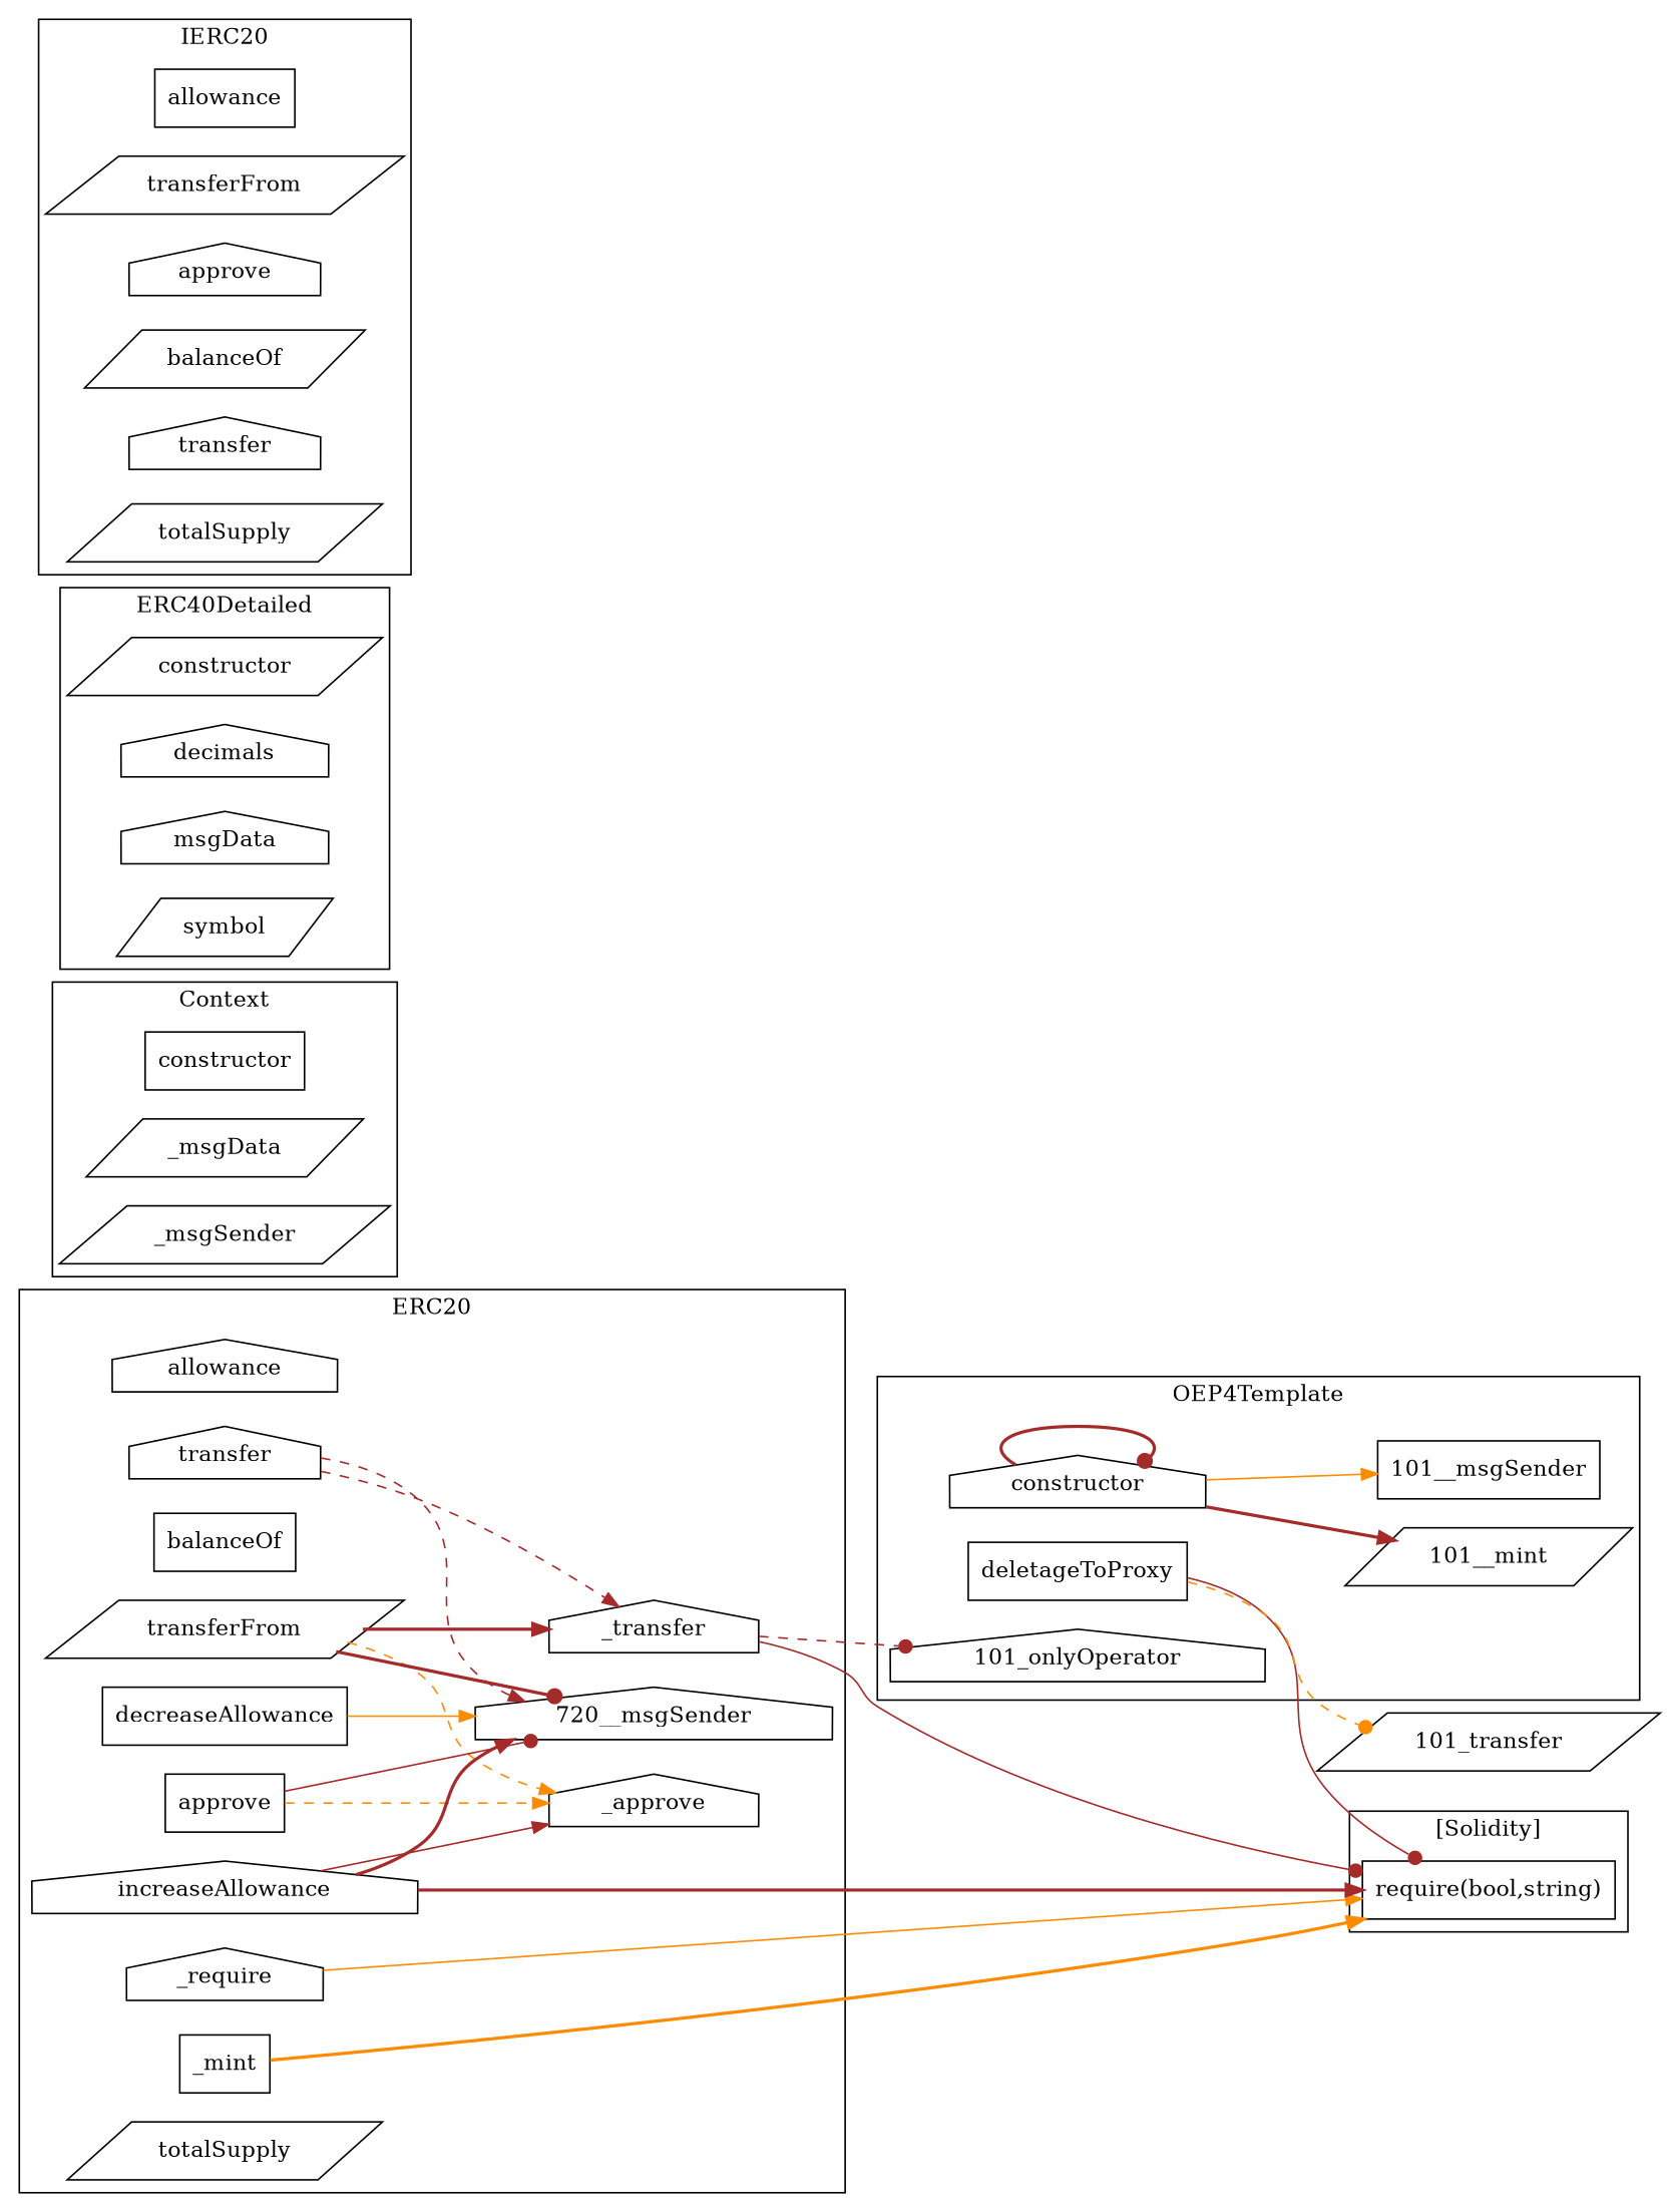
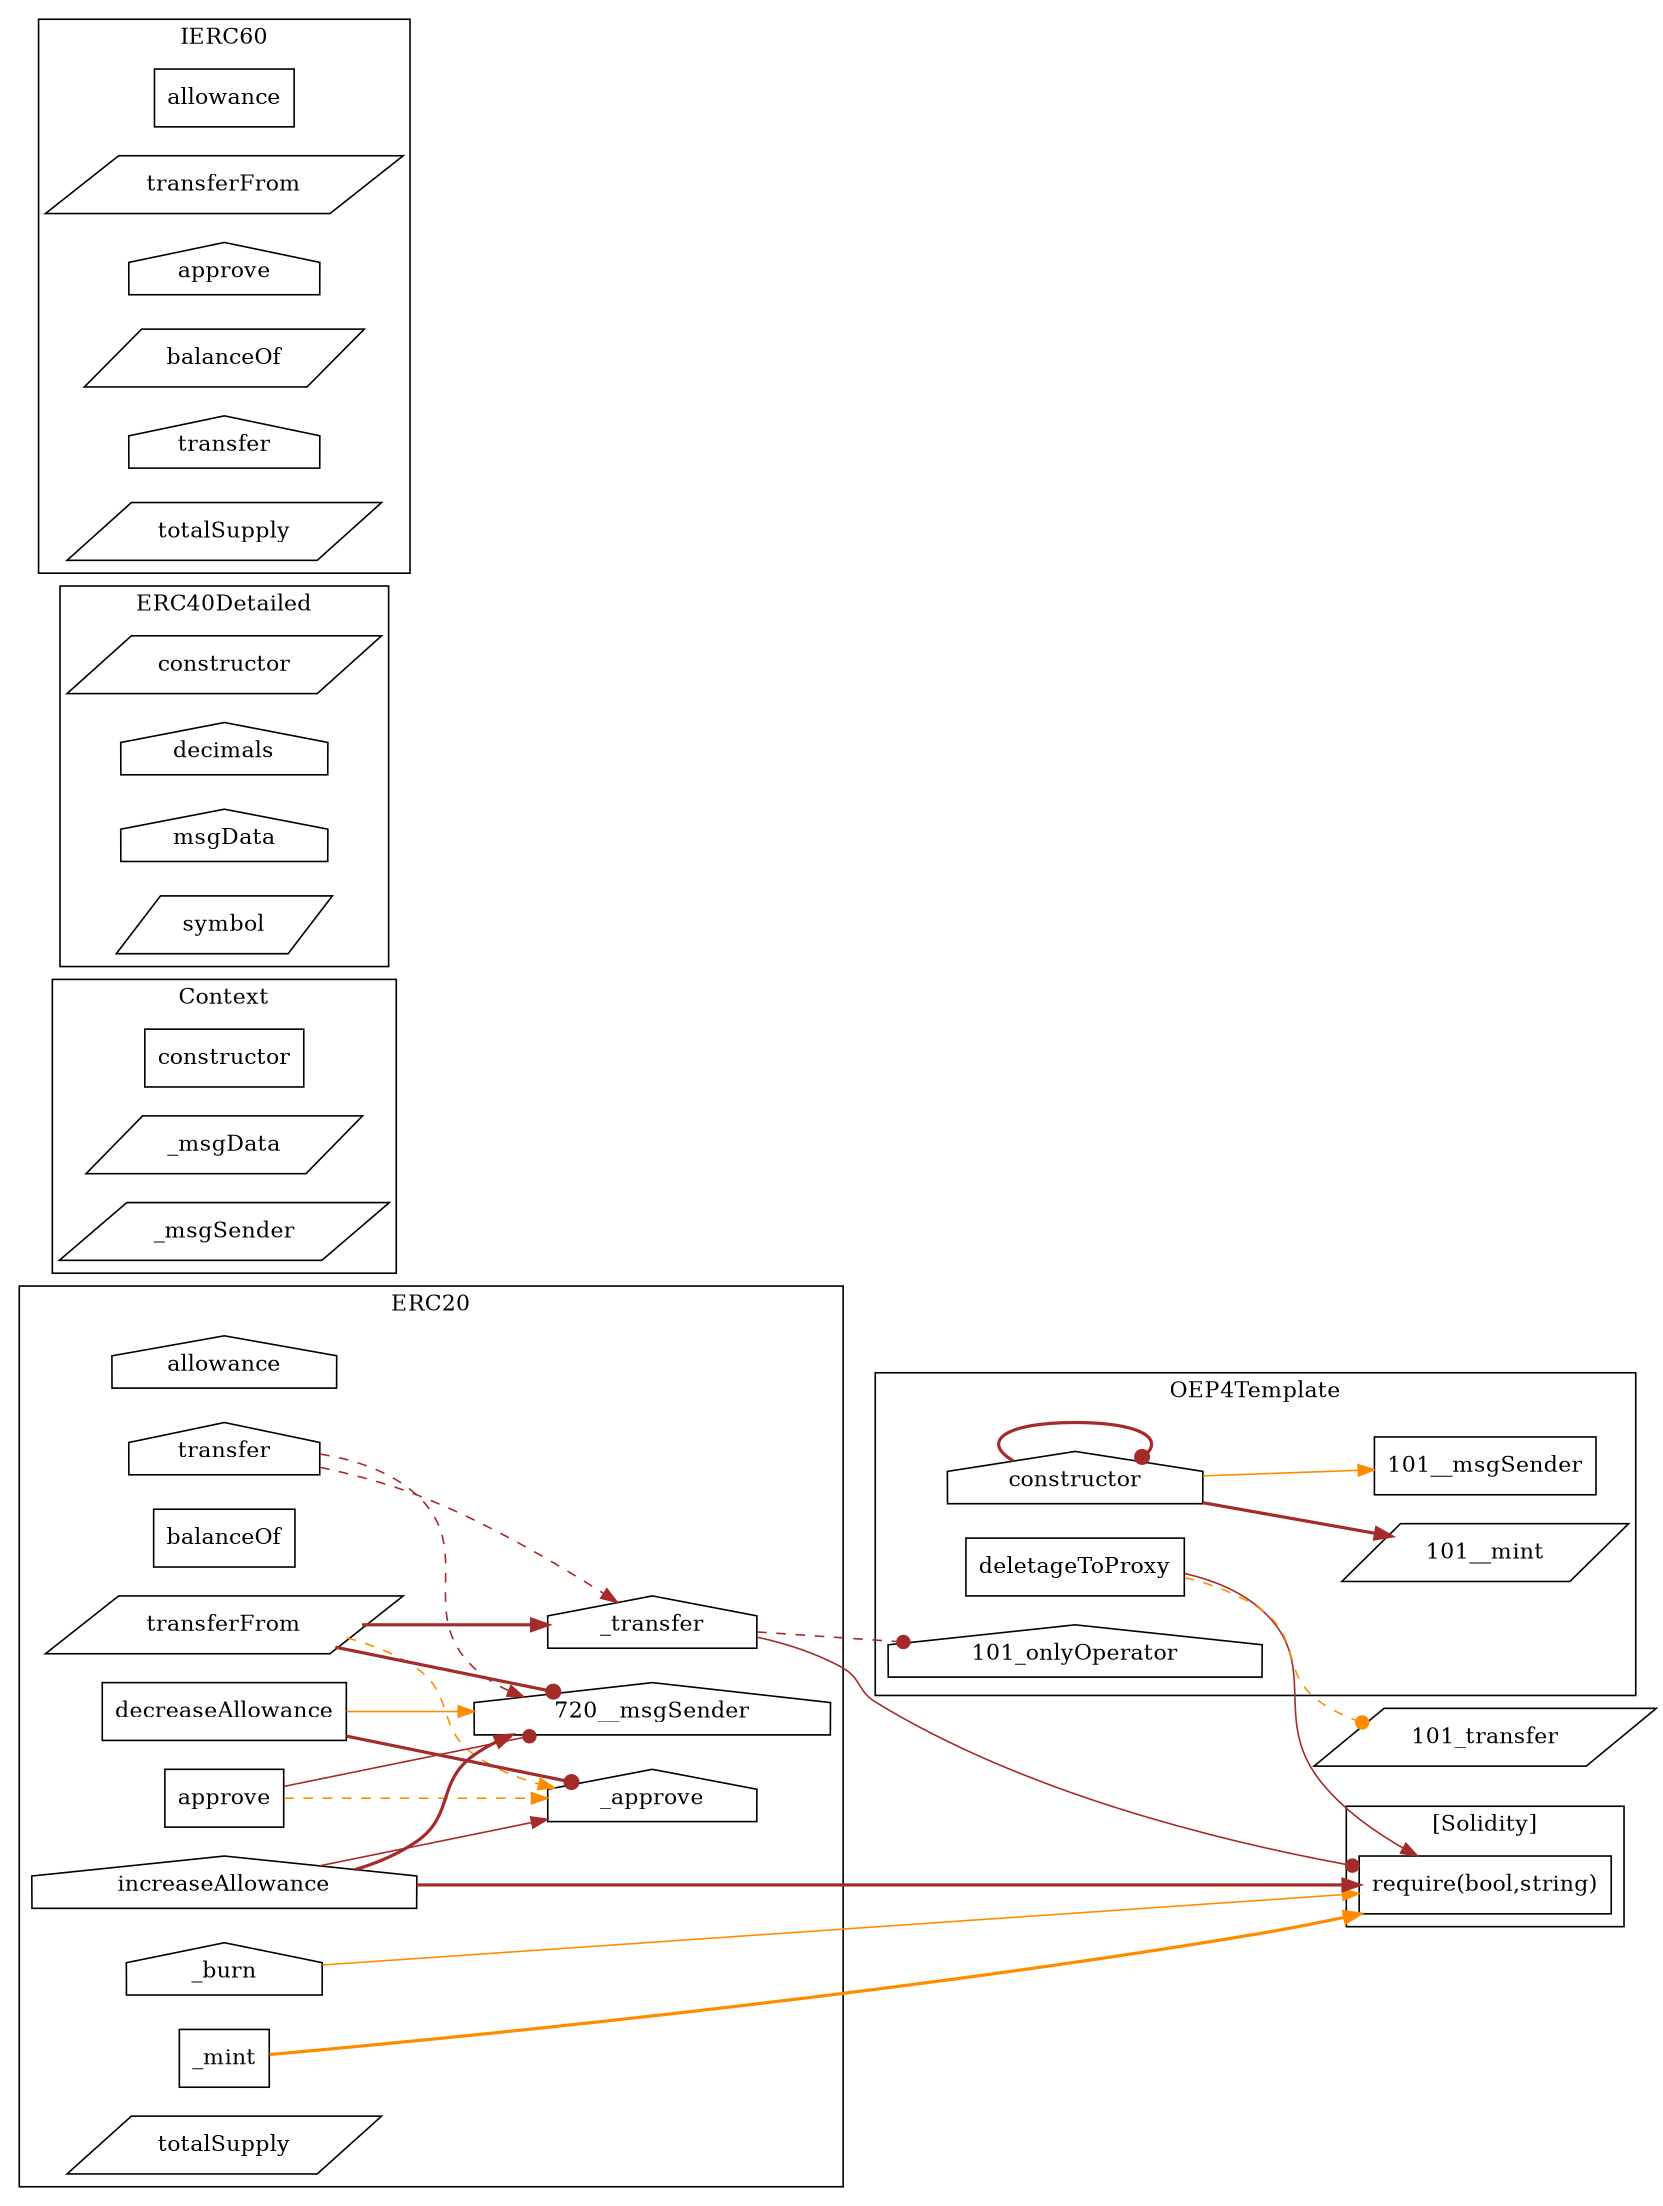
  strict digraph {
    rankdir=LR
    node [shape=house]
    edge [arrowhead=normal color=brown style=bold]
    n1 [label=constructor]
    "101__mint" [shape=parallelogram]
    "101__msgSender" [shape=box]
    n4 [label=deletageToProxy shape=box]
    "101_onlyOperator"
    n6 [label=constructor shape=box]
    n7 [label=_msgData shape=parallelogram]
    n8 [label=_msgSender shape=parallelogram]
    n9 [label=constructor shape=parallelogram]
    n10 [label=decimals]
    n11 [label=msgData]
    n12 [label=symbol shape=parallelogram]
    n13 [label=allowance shape=box]
    n14 [label=transferFrom shape=parallelogram]
    n15 [label=approve]
    n16 [label=balanceOf shape=parallelogram]
    n17 [label=transfer]
    n18 [label=totalSupply shape=parallelogram]
    n19 [label=allowance]
    n20 [label=_approve]
-   n21 [label=_require]
+   n21 [label=_burn]
    "720__msgSender"
    n23 [label=balanceOf shape=box]
    n24 [label=transferFrom shape=parallelogram]
    n25 [label=_transfer]
    n26 [label=transfer]
    n27 [label=decreaseAllowance shape=box]
    n28 [label=_mint shape=box]
    n29 [label=approve shape=box]
    n30 [label=increaseAllowance]
    n31 [label=totalSupply shape=parallelogram]
    "require(bool,string)" [shape=box]
    "101_transfer" [shape=parallelogram]
    subgraph cluster_1 {
      label=OEP4Template
      n1
      "101__mint"
      "101__msgSender"
      n4
      "101_onlyOperator"
    }
    subgraph cluster_2 {
      label=Context
      n6
      n7
      n8
    }
    subgraph cluster_3 {
      label=ERC40Detailed
      n9
      n10
      n11
      n12
    }
    subgraph cluster_4 {
-     label=IERC20
+     label=IERC60
      n13
      n14
      n15
      n16
      n17
      n18
    }
    subgraph cluster_5 {
      label=ERC20
      n19
      n20
      n21
      "720__msgSender"
      n23
      n24
      n25
      n26
      n27
      n28
      n29
      n30
      n31
    }
    subgraph cluster_6 {
      label="[Solidity]"
      "require(bool,string)"
    }
    n1 -> n1 [arrowhead=dot]
    n1 -> "101__mint"
    n1 -> "101__msgSender" [color=darkorange style=solid]
-   n4 -> "require(bool,string)" [arrowhead=dot style=solid]
+   n4 -> "require(bool,string)" [style=solid]
    n4 -> "101_transfer" [arrowhead=dot color=darkorange style=dashed]
    n21 -> "require(bool,string)" [color=darkorange style=solid]
    n24 -> n20 [color=darkorange style=dashed]
    n24 -> "720__msgSender" [arrowhead=dot]
    n24 -> n25
    n25 -> "101_onlyOperator" [arrowhead=dot style=dashed]
    n25 -> "require(bool,string)" [arrowhead=dot style=solid]
    n26 -> "720__msgSender" [style=dashed]
    n26 -> n25 [style=dashed]
+   n27 -> n20 [arrowhead=dot]
    n27 -> "720__msgSender" [color=darkorange style=solid]
    n28 -> "require(bool,string)" [color=darkorange]
    n29 -> n20 [color=darkorange style=dashed]
    n29 -> "720__msgSender" [arrowhead=dot style=solid]
    n30 -> n20 [style=solid]
    n30 -> "720__msgSender"
    n30 -> "require(bool,string)"
  }
